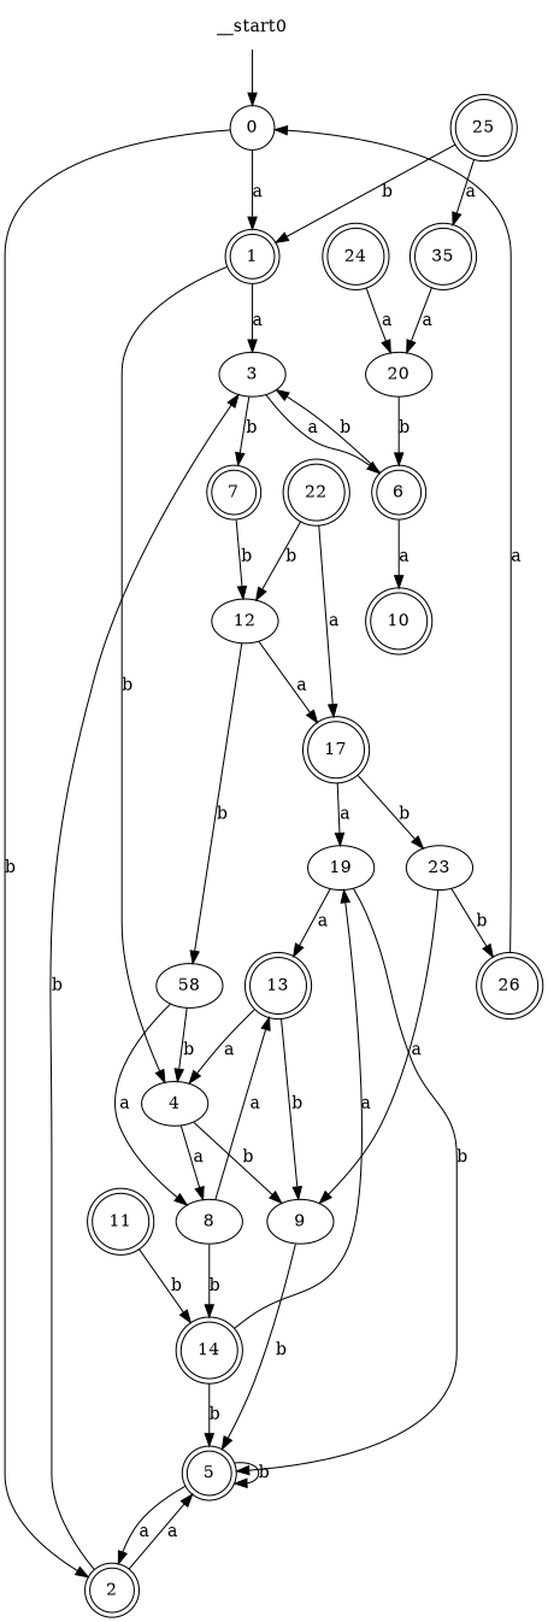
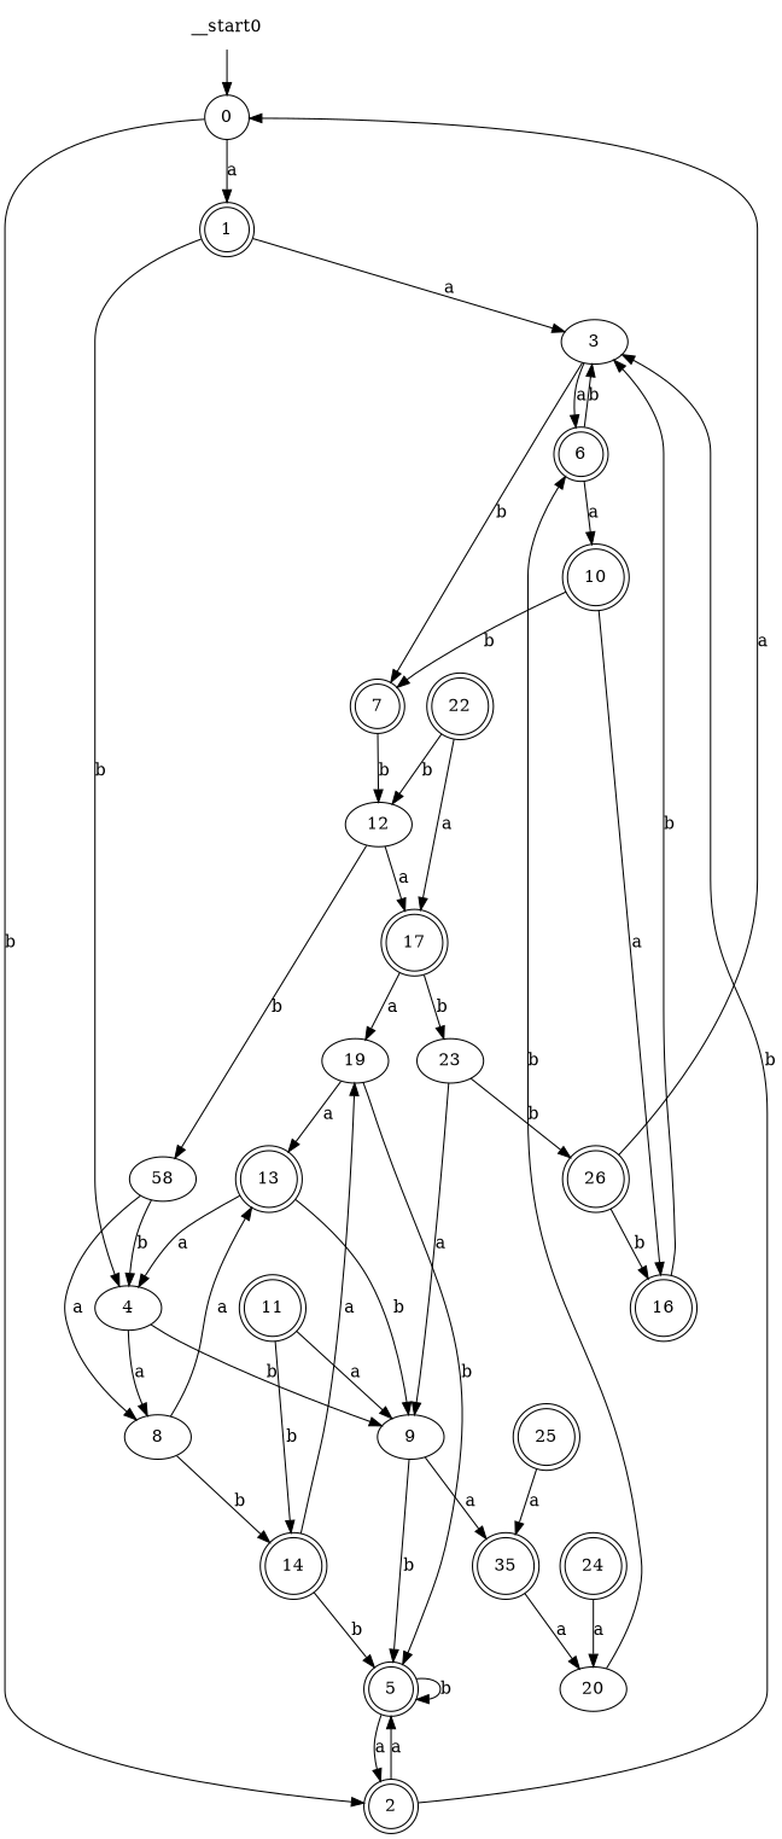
  digraph {
    node [shape=doublecircle]
    __start0 [shape=none]
    0 [shape=circle]
    1
    2
    3 [shape=""]
    4 [shape=""]
    5
    6
    7
    8 [shape=""]
    9 [shape=""]
    10
    12 [shape=""]
    13
    14
    n16 [label=35]
+   16
    11
    17
    n20 [label=58 shape=""]
    19 [shape=""]
    20 [shape=ellipse]
    23 [shape=""]
    22
    26
    24
    25
    __start0 -> 0
    0 -> 1 [label=a]
    0 -> 2 [label=b]
    1 -> 3 [label=a]
    1 -> 4 [label=b]
    2 -> 3 [label=b]
    2 -> 5 [label=a]
    3 -> 6 [label=a]
    3 -> 7 [label=b]
    4 -> 8 [label=a]
    4 -> 9 [label=b]
    5 -> 2 [label=a]
    5 -> 5 [label=b]
    6 -> 3 [label=b]
    6 -> 10 [label=a]
    7 -> 12 [label=b]
    8 -> 13 [label=a]
    8 -> 14 [label=b]
    9 -> 5 [label=b]
+   9 -> n16 [label=a]
+   10 -> 7 [label=b]
+   10 -> 16 [label=a]
    12 -> 17 [label=a]
    12 -> n20 [label=b]
    13 -> 4 [label=a]
    13 -> 9 [label=b]
    14 -> 5 [label=b]
    14 -> 19 [label=a]
    n16 -> 20 [label=a]
+   16 -> 3 [label=b]
+   11 -> 9 [label=a]
    11 -> 14 [label=b]
    17 -> 19 [label=a]
    17 -> 23 [label=b]
    n20 -> 4 [label=b]
    n20 -> 8 [label=a]
    19 -> 5 [label=b]
    19 -> 13 [label=a]
    20 -> 6 [label=b]
    23 -> 9 [label=a]
    23 -> 26 [label=b]
    22 -> 12 [label=b]
    22 -> 17 [label=a]
    26 -> 0 [label=a]
+   26 -> 16 [label=b]
    24 -> 20 [label=a]
-   25 -> 1 [label=b]
    25 -> n16 [label=a]
  }
